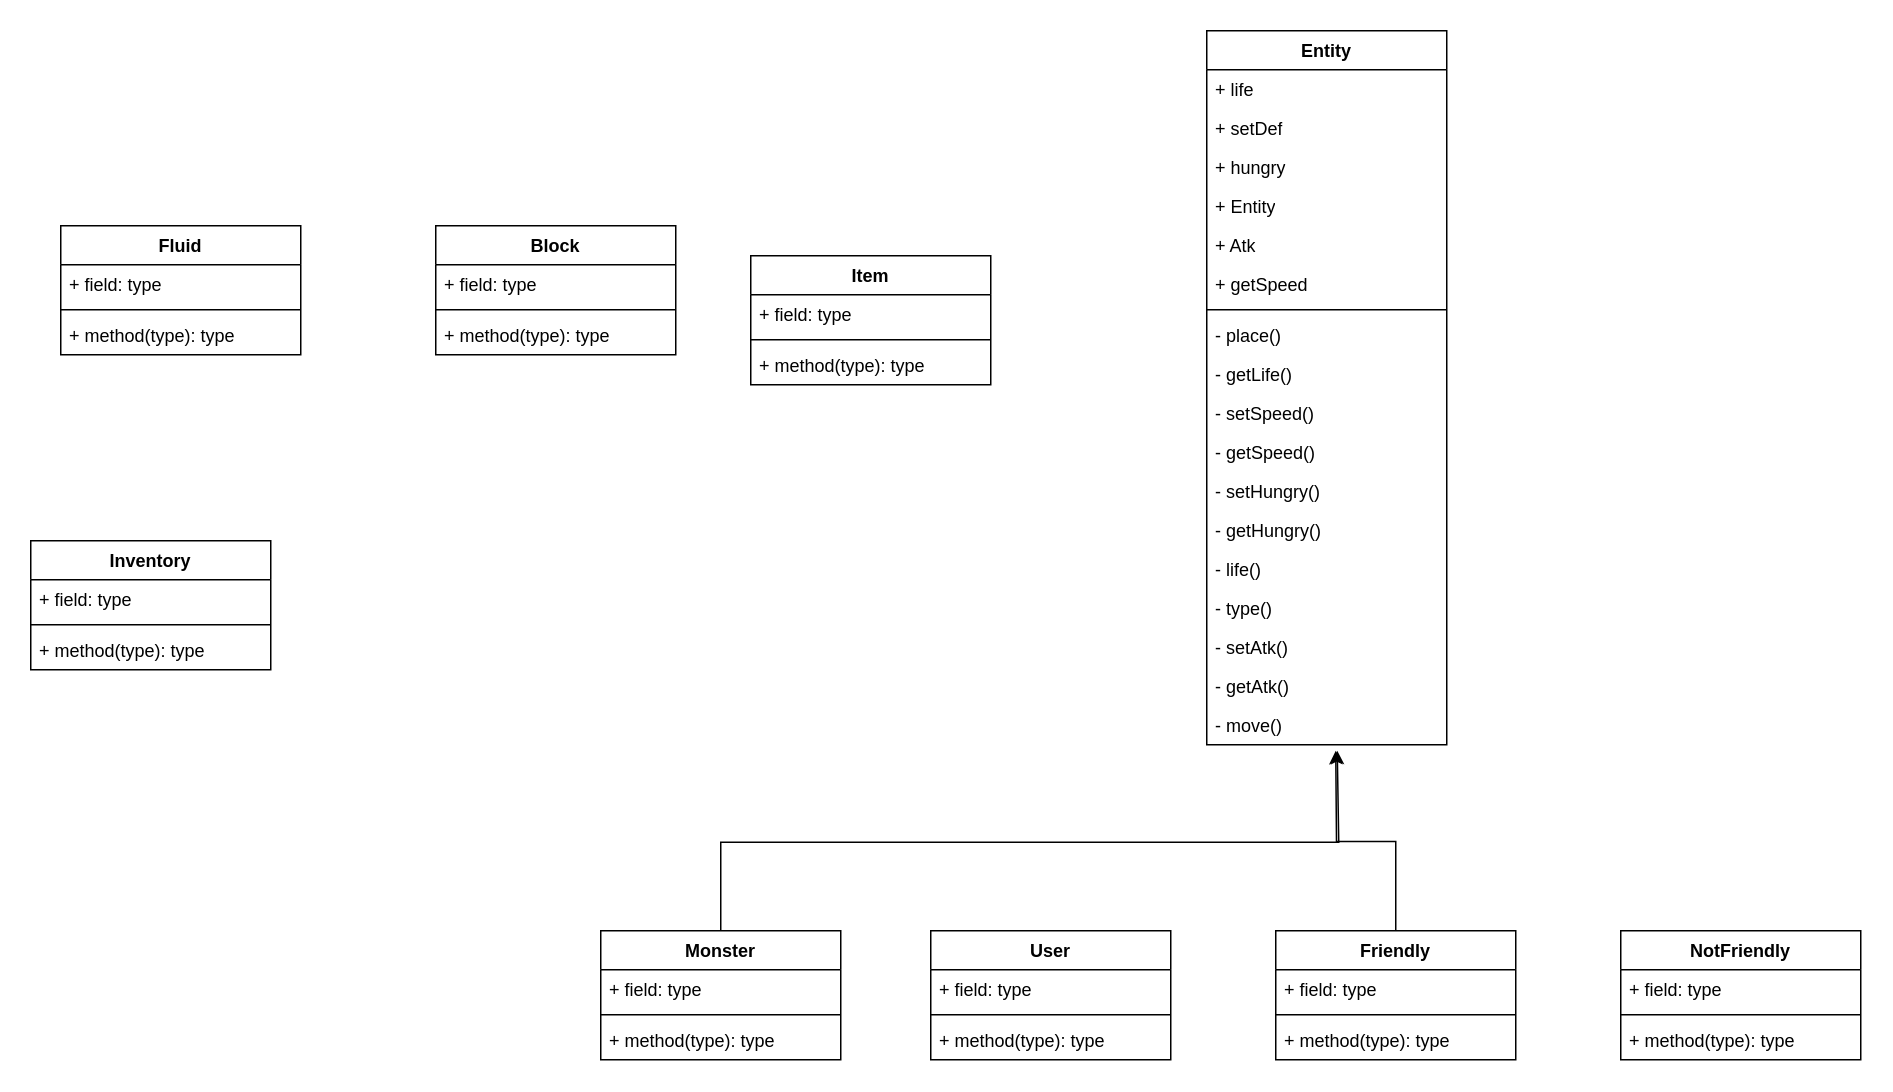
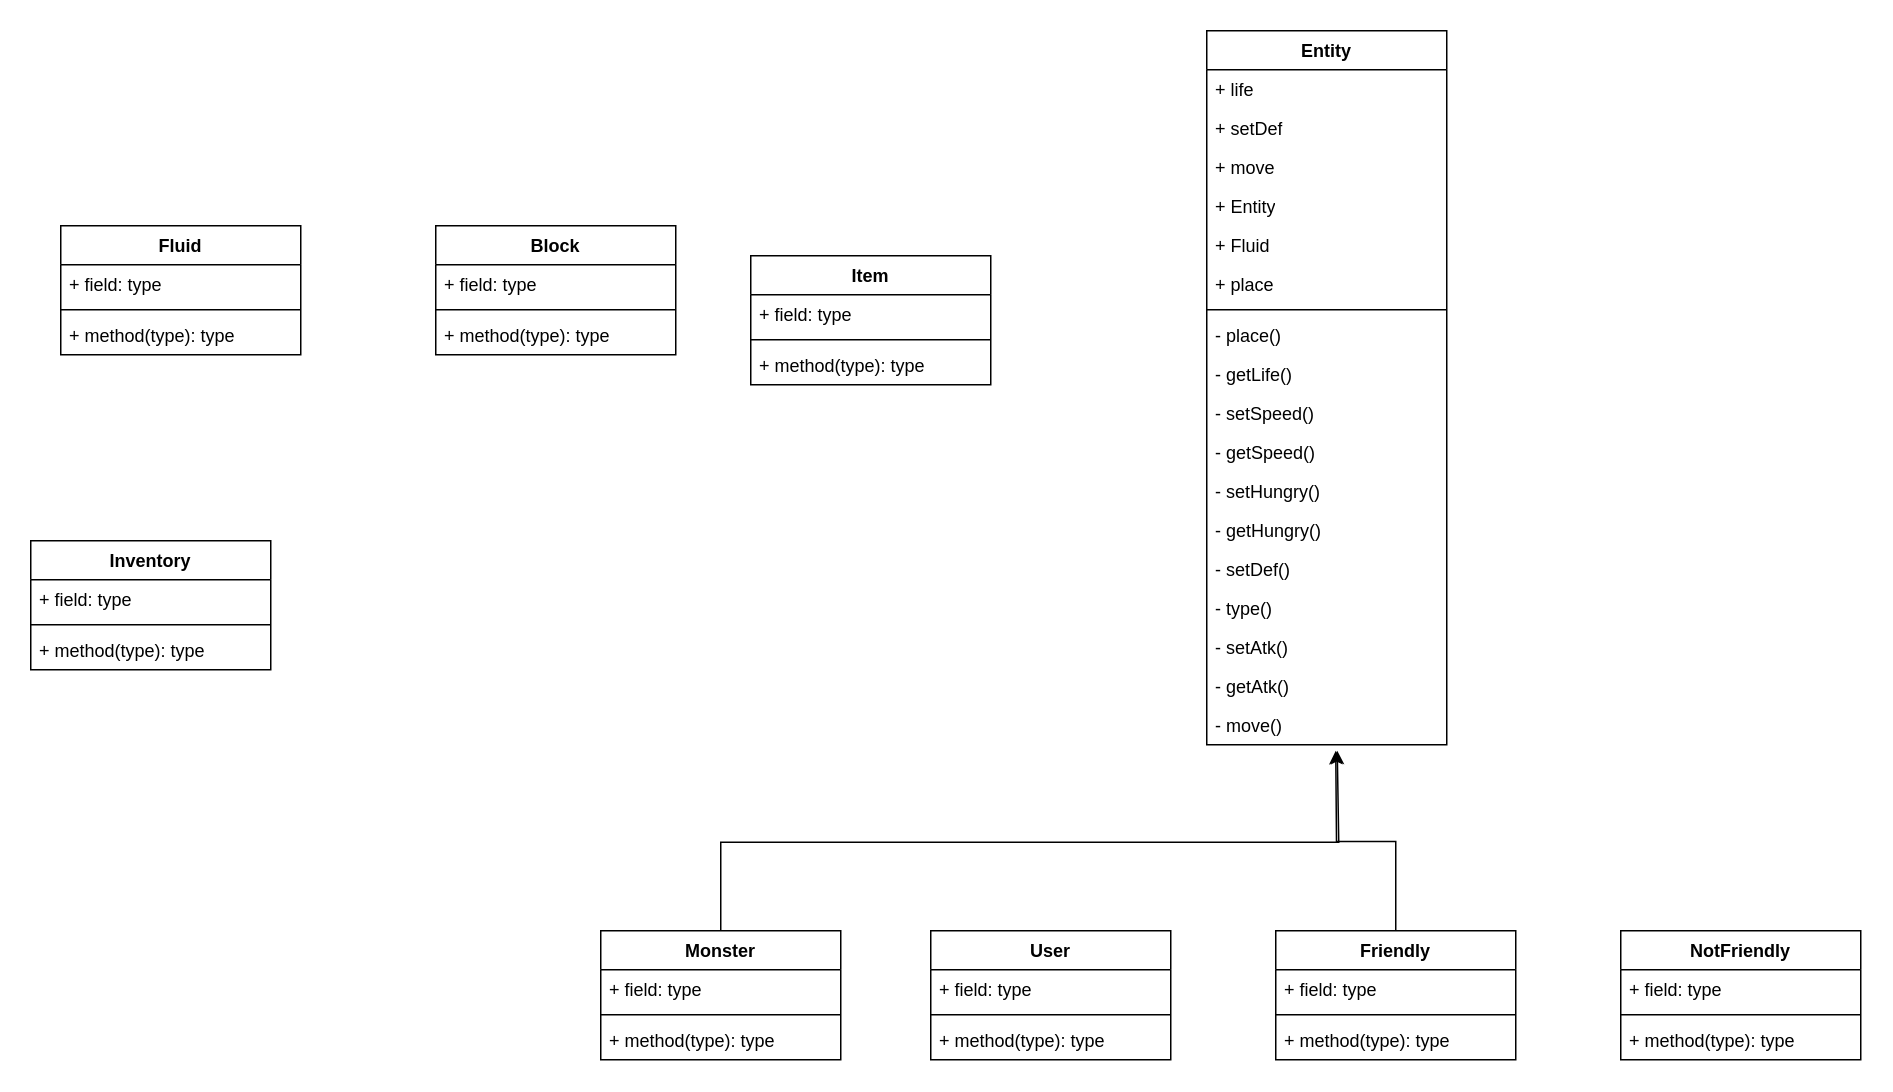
  <mxCell id="0" />
  <mxCell id="1" parent="0" />
  <mxCell id="2" value="Entity" style="swimlane;fontStyle=1;align=center;verticalAlign=top;childLayout=stackLayout;horizontal=1;startSize=26;horizontalStack=0;resizeParent=1;resizeParentMax=0;resizeLast=0;collapsible=1;marginBottom=0;whiteSpace=wrap;html=1;" parent="1" vertex="1"><mxGeometry x="804" y="20" width="160" height="476" as="geometry" /></mxCell>
  <mxCell id="3" value="+ life" style="text;strokeColor=none;fillColor=none;align=left;verticalAlign=top;spacingLeft=4;spacingRight=4;overflow=hidden;rotatable=0;points=[[0,0.5],[1,0.5]];portConstraint=eastwest;whiteSpace=wrap;html=1;" parent="2" vertex="1"><mxGeometry y="26" width="160" height="26" as="geometry" /></mxCell>
  <mxCell id="4" value="+ setDef" style="text;strokeColor=none;fillColor=none;align=left;verticalAlign=top;spacingLeft=4;spacingRight=4;overflow=hidden;rotatable=0;points=[[0,0.5],[1,0.5]];portConstraint=eastwest;whiteSpace=wrap;html=1;" parent="2" vertex="1"><mxGeometry y="52" width="160" height="26" as="geometry" /></mxCell>
- <mxCell id="5" value="+ hungry" style="text;strokeColor=none;fillColor=none;align=left;verticalAlign=top;spacingLeft=4;spacingRight=4;overflow=hidden;rotatable=0;points=[[0,0.5],[1,0.5]];portConstraint=eastwest;whiteSpace=wrap;html=1;" parent="2" vertex="1"><mxGeometry y="78" width="160" height="26" as="geometry" /></mxCell>
+ <mxCell id="5" value="+ move" style="text;strokeColor=none;fillColor=none;align=left;verticalAlign=top;spacingLeft=4;spacingRight=4;overflow=hidden;rotatable=0;points=[[0,0.5],[1,0.5]];portConstraint=eastwest;whiteSpace=wrap;html=1;" parent="2" vertex="1"><mxGeometry y="78" width="160" height="26" as="geometry" /></mxCell>
  <mxCell id="6" value="+ Entity" style="text;strokeColor=none;fillColor=none;align=left;verticalAlign=top;spacingLeft=4;spacingRight=4;overflow=hidden;rotatable=0;points=[[0,0.5],[1,0.5]];portConstraint=eastwest;whiteSpace=wrap;html=1;" parent="2" vertex="1"><mxGeometry y="104" width="160" height="26" as="geometry" /></mxCell>
- <mxCell id="7" value="+ Atk" style="text;strokeColor=none;fillColor=none;align=left;verticalAlign=top;spacingLeft=4;spacingRight=4;overflow=hidden;rotatable=0;points=[[0,0.5],[1,0.5]];portConstraint=eastwest;whiteSpace=wrap;html=1;" parent="2" vertex="1"><mxGeometry y="130" width="160" height="26" as="geometry" /></mxCell>
- <mxCell id="8" value="+ getSpeed" style="text;strokeColor=none;fillColor=none;align=left;verticalAlign=top;spacingLeft=4;spacingRight=4;overflow=hidden;rotatable=0;points=[[0,0.5],[1,0.5]];portConstraint=eastwest;whiteSpace=wrap;html=1;" vertex="1" parent="2"><mxGeometry y="156" width="160" height="26" as="geometry" /></mxCell>
+ <mxCell id="7" value="+ Fluid" style="text;strokeColor=none;fillColor=none;align=left;verticalAlign=top;spacingLeft=4;spacingRight=4;overflow=hidden;rotatable=0;points=[[0,0.5],[1,0.5]];portConstraint=eastwest;whiteSpace=wrap;html=1;" parent="2" vertex="1"><mxGeometry y="130" width="160" height="26" as="geometry" /></mxCell>
+ <mxCell id="8" value="+ place" style="text;strokeColor=none;fillColor=none;align=left;verticalAlign=top;spacingLeft=4;spacingRight=4;overflow=hidden;rotatable=0;points=[[0,0.5],[1,0.5]];portConstraint=eastwest;whiteSpace=wrap;html=1;" vertex="1" parent="2"><mxGeometry y="156" width="160" height="26" as="geometry" /></mxCell>
  <mxCell id="9" value="" style="line;strokeWidth=1;fillColor=none;align=left;verticalAlign=middle;spacingTop=-1;spacingLeft=3;spacingRight=3;rotatable=0;labelPosition=right;points=[];portConstraint=eastwest;strokeColor=inherit;" parent="2" vertex="1"><mxGeometry y="182" width="160" height="8" as="geometry" /></mxCell>
  <mxCell id="10" value="- place()" style="text;strokeColor=none;fillColor=none;align=left;verticalAlign=top;spacingLeft=4;spacingRight=4;overflow=hidden;rotatable=0;points=[[0,0.5],[1,0.5]];portConstraint=eastwest;whiteSpace=wrap;html=1;" parent="2" vertex="1"><mxGeometry y="190" width="160" height="26" as="geometry" /></mxCell>
  <mxCell id="11" value="- getLife()" style="text;strokeColor=none;fillColor=none;align=left;verticalAlign=top;spacingLeft=4;spacingRight=4;overflow=hidden;rotatable=0;points=[[0,0.5],[1,0.5]];portConstraint=eastwest;whiteSpace=wrap;html=1;" parent="2" vertex="1"><mxGeometry y="216" width="160" height="26" as="geometry" /></mxCell>
  <mxCell id="12" value="- setSpeed()" style="text;strokeColor=none;fillColor=none;align=left;verticalAlign=top;spacingLeft=4;spacingRight=4;overflow=hidden;rotatable=0;points=[[0,0.5],[1,0.5]];portConstraint=eastwest;whiteSpace=wrap;html=1;" parent="2" vertex="1"><mxGeometry y="242" width="160" height="26" as="geometry" /></mxCell>
  <mxCell id="13" value="- getSpeed()" style="text;strokeColor=none;fillColor=none;align=left;verticalAlign=top;spacingLeft=4;spacingRight=4;overflow=hidden;rotatable=0;points=[[0,0.5],[1,0.5]];portConstraint=eastwest;whiteSpace=wrap;html=1;" parent="2" vertex="1"><mxGeometry y="268" width="160" height="26" as="geometry" /></mxCell>
  <mxCell id="14" value="- setHungry()" style="text;strokeColor=none;fillColor=none;align=left;verticalAlign=top;spacingLeft=4;spacingRight=4;overflow=hidden;rotatable=0;points=[[0,0.5],[1,0.5]];portConstraint=eastwest;whiteSpace=wrap;html=1;" parent="2" vertex="1"><mxGeometry y="294" width="160" height="26" as="geometry" /></mxCell>
  <mxCell id="15" value="- getHungry()" style="text;strokeColor=none;fillColor=none;align=left;verticalAlign=top;spacingLeft=4;spacingRight=4;overflow=hidden;rotatable=0;points=[[0,0.5],[1,0.5]];portConstraint=eastwest;whiteSpace=wrap;html=1;" parent="2" vertex="1"><mxGeometry y="320" width="160" height="26" as="geometry" /></mxCell>
- <mxCell id="16" value="- life()" style="text;strokeColor=none;fillColor=none;align=left;verticalAlign=top;spacingLeft=4;spacingRight=4;overflow=hidden;rotatable=0;points=[[0,0.5],[1,0.5]];portConstraint=eastwest;whiteSpace=wrap;html=1;" parent="2" vertex="1"><mxGeometry y="346" width="160" height="26" as="geometry" /></mxCell>
+ <mxCell id="16" value="- setDef()" style="text;strokeColor=none;fillColor=none;align=left;verticalAlign=top;spacingLeft=4;spacingRight=4;overflow=hidden;rotatable=0;points=[[0,0.5],[1,0.5]];portConstraint=eastwest;whiteSpace=wrap;html=1;" parent="2" vertex="1"><mxGeometry y="346" width="160" height="26" as="geometry" /></mxCell>
  <mxCell id="17" value="- type()" style="text;strokeColor=none;fillColor=none;align=left;verticalAlign=top;spacingLeft=4;spacingRight=4;overflow=hidden;rotatable=0;points=[[0,0.5],[1,0.5]];portConstraint=eastwest;whiteSpace=wrap;html=1;" parent="2" vertex="1"><mxGeometry y="372" width="160" height="26" as="geometry" /></mxCell>
  <mxCell id="18" value="- setAtk()" style="text;strokeColor=none;fillColor=none;align=left;verticalAlign=top;spacingLeft=4;spacingRight=4;overflow=hidden;rotatable=0;points=[[0,0.5],[1,0.5]];portConstraint=eastwest;whiteSpace=wrap;html=1;" parent="2" vertex="1"><mxGeometry y="398" width="160" height="26" as="geometry" /></mxCell>
  <mxCell id="19" value="- getAtk()" style="text;strokeColor=none;fillColor=none;align=left;verticalAlign=top;spacingLeft=4;spacingRight=4;overflow=hidden;rotatable=0;points=[[0,0.5],[1,0.5]];portConstraint=eastwest;whiteSpace=wrap;html=1;" parent="2" vertex="1"><mxGeometry y="424" width="160" height="26" as="geometry" /></mxCell>
  <mxCell id="20" value="- move()" style="text;strokeColor=none;fillColor=none;align=left;verticalAlign=top;spacingLeft=4;spacingRight=4;overflow=hidden;rotatable=0;points=[[0,0.5],[1,0.5]];portConstraint=eastwest;whiteSpace=wrap;html=1;" vertex="1" parent="2"><mxGeometry y="450" width="160" height="26" as="geometry" /></mxCell>
  <mxCell id="21" value="User" style="swimlane;fontStyle=1;align=center;verticalAlign=top;childLayout=stackLayout;horizontal=1;startSize=26;horizontalStack=0;resizeParent=1;resizeParentMax=0;resizeLast=0;collapsible=1;marginBottom=0;whiteSpace=wrap;html=1;" parent="1" vertex="1"><mxGeometry x="620" y="620" width="160" height="86" as="geometry" /></mxCell>
  <mxCell id="22" value="+ field: type" style="text;strokeColor=none;fillColor=none;align=left;verticalAlign=top;spacingLeft=4;spacingRight=4;overflow=hidden;rotatable=0;points=[[0,0.5],[1,0.5]];portConstraint=eastwest;whiteSpace=wrap;html=1;" parent="21" vertex="1"><mxGeometry y="26" width="160" height="26" as="geometry" /></mxCell>
  <mxCell id="23" value="" style="line;strokeWidth=1;fillColor=none;align=left;verticalAlign=middle;spacingTop=-1;spacingLeft=3;spacingRight=3;rotatable=0;labelPosition=right;points=[];portConstraint=eastwest;strokeColor=inherit;" parent="21" vertex="1"><mxGeometry y="52" width="160" height="8" as="geometry" /></mxCell>
  <mxCell id="24" value="+ method(type): type" style="text;strokeColor=none;fillColor=none;align=left;verticalAlign=top;spacingLeft=4;spacingRight=4;overflow=hidden;rotatable=0;points=[[0,0.5],[1,0.5]];portConstraint=eastwest;whiteSpace=wrap;html=1;" parent="21" vertex="1"><mxGeometry y="60" width="160" height="26" as="geometry" /></mxCell>
  <mxCell id="25" style="edgeStyle=orthogonalEdgeStyle;rounded=0;orthogonalLoop=1;jettySize=auto;html=1;exitX=0.5;exitY=0;exitDx=0;exitDy=0;" parent="1" source="26" edge="1"><mxGeometry relative="1" as="geometry"><mxPoint x="890" y="500" as="targetPoint" /></mxGeometry></mxCell>
  <mxCell id="26" value="Friendly" style="swimlane;fontStyle=1;align=center;verticalAlign=top;childLayout=stackLayout;horizontal=1;startSize=26;horizontalStack=0;resizeParent=1;resizeParentMax=0;resizeLast=0;collapsible=1;marginBottom=0;whiteSpace=wrap;html=1;" parent="1" vertex="1"><mxGeometry x="850" y="620" width="160" height="86" as="geometry" /></mxCell>
  <mxCell id="27" value="+ field: type" style="text;strokeColor=none;fillColor=none;align=left;verticalAlign=top;spacingLeft=4;spacingRight=4;overflow=hidden;rotatable=0;points=[[0,0.5],[1,0.5]];portConstraint=eastwest;whiteSpace=wrap;html=1;" parent="26" vertex="1"><mxGeometry y="26" width="160" height="26" as="geometry" /></mxCell>
  <mxCell id="28" value="" style="line;strokeWidth=1;fillColor=none;align=left;verticalAlign=middle;spacingTop=-1;spacingLeft=3;spacingRight=3;rotatable=0;labelPosition=right;points=[];portConstraint=eastwest;strokeColor=inherit;" parent="26" vertex="1"><mxGeometry y="52" width="160" height="8" as="geometry" /></mxCell>
  <mxCell id="29" value="+ method(type): type" style="text;strokeColor=none;fillColor=none;align=left;verticalAlign=top;spacingLeft=4;spacingRight=4;overflow=hidden;rotatable=0;points=[[0,0.5],[1,0.5]];portConstraint=eastwest;whiteSpace=wrap;html=1;" parent="26" vertex="1"><mxGeometry y="60" width="160" height="26" as="geometry" /></mxCell>
  <mxCell id="30" value="NotFriendly" style="swimlane;fontStyle=1;align=center;verticalAlign=top;childLayout=stackLayout;horizontal=1;startSize=26;horizontalStack=0;resizeParent=1;resizeParentMax=0;resizeLast=0;collapsible=1;marginBottom=0;whiteSpace=wrap;html=1;" parent="1" vertex="1"><mxGeometry x="1080" y="620" width="160" height="86" as="geometry" /></mxCell>
  <mxCell id="31" value="+ field: type" style="text;strokeColor=none;fillColor=none;align=left;verticalAlign=top;spacingLeft=4;spacingRight=4;overflow=hidden;rotatable=0;points=[[0,0.5],[1,0.5]];portConstraint=eastwest;whiteSpace=wrap;html=1;" parent="30" vertex="1"><mxGeometry y="26" width="160" height="26" as="geometry" /></mxCell>
  <mxCell id="32" value="" style="line;strokeWidth=1;fillColor=none;align=left;verticalAlign=middle;spacingTop=-1;spacingLeft=3;spacingRight=3;rotatable=0;labelPosition=right;points=[];portConstraint=eastwest;strokeColor=inherit;" parent="30" vertex="1"><mxGeometry y="52" width="160" height="8" as="geometry" /></mxCell>
  <mxCell id="33" value="+ method(type): type" style="text;strokeColor=none;fillColor=none;align=left;verticalAlign=top;spacingLeft=4;spacingRight=4;overflow=hidden;rotatable=0;points=[[0,0.5],[1,0.5]];portConstraint=eastwest;whiteSpace=wrap;html=1;" parent="30" vertex="1"><mxGeometry y="60" width="160" height="26" as="geometry" /></mxCell>
  <mxCell id="34" style="edgeStyle=orthogonalEdgeStyle;rounded=0;orthogonalLoop=1;jettySize=auto;html=1;exitX=0.5;exitY=0;exitDx=0;exitDy=0;" parent="1" source="35" edge="1"><mxGeometry relative="1" as="geometry"><mxPoint x="891" y="500" as="targetPoint" /><Array as="points"><mxPoint x="480" y="561" /><mxPoint x="892" y="561" /></Array></mxGeometry></mxCell>
  <mxCell id="35" value="Monster" style="swimlane;fontStyle=1;align=center;verticalAlign=top;childLayout=stackLayout;horizontal=1;startSize=26;horizontalStack=0;resizeParent=1;resizeParentMax=0;resizeLast=0;collapsible=1;marginBottom=0;whiteSpace=wrap;html=1;" parent="1" vertex="1"><mxGeometry x="400" y="620" width="160" height="86" as="geometry" /></mxCell>
  <mxCell id="36" value="+ field: type" style="text;strokeColor=none;fillColor=none;align=left;verticalAlign=top;spacingLeft=4;spacingRight=4;overflow=hidden;rotatable=0;points=[[0,0.5],[1,0.5]];portConstraint=eastwest;whiteSpace=wrap;html=1;" parent="35" vertex="1"><mxGeometry y="26" width="160" height="26" as="geometry" /></mxCell>
  <mxCell id="37" value="" style="line;strokeWidth=1;fillColor=none;align=left;verticalAlign=middle;spacingTop=-1;spacingLeft=3;spacingRight=3;rotatable=0;labelPosition=right;points=[];portConstraint=eastwest;strokeColor=inherit;" parent="35" vertex="1"><mxGeometry y="52" width="160" height="8" as="geometry" /></mxCell>
  <mxCell id="38" value="+ method(type): type" style="text;strokeColor=none;fillColor=none;align=left;verticalAlign=top;spacingLeft=4;spacingRight=4;overflow=hidden;rotatable=0;points=[[0,0.5],[1,0.5]];portConstraint=eastwest;whiteSpace=wrap;html=1;" parent="35" vertex="1"><mxGeometry y="60" width="160" height="26" as="geometry" /></mxCell>
  <mxCell id="39" value="Fluid" style="swimlane;fontStyle=1;align=center;verticalAlign=top;childLayout=stackLayout;horizontal=1;startSize=26;horizontalStack=0;resizeParent=1;resizeParentMax=0;resizeLast=0;collapsible=1;marginBottom=0;whiteSpace=wrap;html=1;" parent="1" vertex="1"><mxGeometry x="40" y="150" width="160" height="86" as="geometry" /></mxCell>
  <mxCell id="40" value="+ field: type" style="text;strokeColor=none;fillColor=none;align=left;verticalAlign=top;spacingLeft=4;spacingRight=4;overflow=hidden;rotatable=0;points=[[0,0.5],[1,0.5]];portConstraint=eastwest;whiteSpace=wrap;html=1;" parent="39" vertex="1"><mxGeometry y="26" width="160" height="26" as="geometry" /></mxCell>
  <mxCell id="41" value="" style="line;strokeWidth=1;fillColor=none;align=left;verticalAlign=middle;spacingTop=-1;spacingLeft=3;spacingRight=3;rotatable=0;labelPosition=right;points=[];portConstraint=eastwest;strokeColor=inherit;" parent="39" vertex="1"><mxGeometry y="52" width="160" height="8" as="geometry" /></mxCell>
  <mxCell id="42" value="+ method(type): type" style="text;strokeColor=none;fillColor=none;align=left;verticalAlign=top;spacingLeft=4;spacingRight=4;overflow=hidden;rotatable=0;points=[[0,0.5],[1,0.5]];portConstraint=eastwest;whiteSpace=wrap;html=1;" parent="39" vertex="1"><mxGeometry y="60" width="160" height="26" as="geometry" /></mxCell>
  <mxCell id="43" value="Block" style="swimlane;fontStyle=1;align=center;verticalAlign=top;childLayout=stackLayout;horizontal=1;startSize=26;horizontalStack=0;resizeParent=1;resizeParentMax=0;resizeLast=0;collapsible=1;marginBottom=0;whiteSpace=wrap;html=1;" vertex="1" parent="1"><mxGeometry x="290" y="150" width="160" height="86" as="geometry" /></mxCell>
  <mxCell id="44" value="+ field: type" style="text;strokeColor=none;fillColor=none;align=left;verticalAlign=top;spacingLeft=4;spacingRight=4;overflow=hidden;rotatable=0;points=[[0,0.5],[1,0.5]];portConstraint=eastwest;whiteSpace=wrap;html=1;" vertex="1" parent="43"><mxGeometry y="26" width="160" height="26" as="geometry" /></mxCell>
  <mxCell id="45" value="" style="line;strokeWidth=1;fillColor=none;align=left;verticalAlign=middle;spacingTop=-1;spacingLeft=3;spacingRight=3;rotatable=0;labelPosition=right;points=[];portConstraint=eastwest;strokeColor=inherit;" vertex="1" parent="43"><mxGeometry y="52" width="160" height="8" as="geometry" /></mxCell>
  <mxCell id="46" value="+ method(type): type" style="text;strokeColor=none;fillColor=none;align=left;verticalAlign=top;spacingLeft=4;spacingRight=4;overflow=hidden;rotatable=0;points=[[0,0.5],[1,0.5]];portConstraint=eastwest;whiteSpace=wrap;html=1;" vertex="1" parent="43"><mxGeometry y="60" width="160" height="26" as="geometry" /></mxCell>
  <mxCell id="47" value="Item" style="swimlane;fontStyle=1;align=center;verticalAlign=top;childLayout=stackLayout;horizontal=1;startSize=26;horizontalStack=0;resizeParent=1;resizeParentMax=0;resizeLast=0;collapsible=1;marginBottom=0;whiteSpace=wrap;html=1;" vertex="1" parent="1"><mxGeometry x="500" y="170" width="160" height="86" as="geometry" /></mxCell>
  <mxCell id="48" value="+ field: type" style="text;strokeColor=none;fillColor=none;align=left;verticalAlign=top;spacingLeft=4;spacingRight=4;overflow=hidden;rotatable=0;points=[[0,0.5],[1,0.5]];portConstraint=eastwest;whiteSpace=wrap;html=1;" vertex="1" parent="47"><mxGeometry y="26" width="160" height="26" as="geometry" /></mxCell>
  <mxCell id="49" value="" style="line;strokeWidth=1;fillColor=none;align=left;verticalAlign=middle;spacingTop=-1;spacingLeft=3;spacingRight=3;rotatable=0;labelPosition=right;points=[];portConstraint=eastwest;strokeColor=inherit;" vertex="1" parent="47"><mxGeometry y="52" width="160" height="8" as="geometry" /></mxCell>
  <mxCell id="50" value="+ method(type): type" style="text;strokeColor=none;fillColor=none;align=left;verticalAlign=top;spacingLeft=4;spacingRight=4;overflow=hidden;rotatable=0;points=[[0,0.5],[1,0.5]];portConstraint=eastwest;whiteSpace=wrap;html=1;" vertex="1" parent="47"><mxGeometry y="60" width="160" height="26" as="geometry" /></mxCell>
  <mxCell id="51" value="Inventory" style="swimlane;fontStyle=1;align=center;verticalAlign=top;childLayout=stackLayout;horizontal=1;startSize=26;horizontalStack=0;resizeParent=1;resizeParentMax=0;resizeLast=0;collapsible=1;marginBottom=0;whiteSpace=wrap;html=1;" vertex="1" parent="1"><mxGeometry x="20" y="360" width="160" height="86" as="geometry" /></mxCell>
  <mxCell id="52" value="+ field: type" style="text;strokeColor=none;fillColor=none;align=left;verticalAlign=top;spacingLeft=4;spacingRight=4;overflow=hidden;rotatable=0;points=[[0,0.5],[1,0.5]];portConstraint=eastwest;whiteSpace=wrap;html=1;" vertex="1" parent="51"><mxGeometry y="26" width="160" height="26" as="geometry" /></mxCell>
  <mxCell id="53" value="" style="line;strokeWidth=1;fillColor=none;align=left;verticalAlign=middle;spacingTop=-1;spacingLeft=3;spacingRight=3;rotatable=0;labelPosition=right;points=[];portConstraint=eastwest;strokeColor=inherit;" vertex="1" parent="51"><mxGeometry y="52" width="160" height="8" as="geometry" /></mxCell>
  <mxCell id="54" value="+ method(type): type" style="text;strokeColor=none;fillColor=none;align=left;verticalAlign=top;spacingLeft=4;spacingRight=4;overflow=hidden;rotatable=0;points=[[0,0.5],[1,0.5]];portConstraint=eastwest;whiteSpace=wrap;html=1;" vertex="1" parent="51"><mxGeometry y="60" width="160" height="26" as="geometry" /></mxCell>
